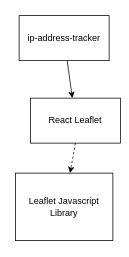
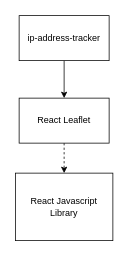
  <mxCell id="0" />
  <mxCell id="1" parent="0" />
  <mxCell id="2" value="" style="edgeStyle=none;html=1;" edge="1" parent="1" source="3" target="5"><mxGeometry relative="1" as="geometry" /></mxCell>
  <mxCell id="3" value="ip-address-tracker" style="rounded=0;whiteSpace=wrap;html=1;" vertex="1" parent="1"><mxGeometry x="25" y="20" width="120" height="60" as="geometry" /></mxCell>
  <mxCell id="4" style="edgeStyle=none;html=1;exitX=0.5;exitY=1;exitDx=0;exitDy=0;dashed=1;" edge="1" parent="1" source="5" target="6"><mxGeometry relative="1" as="geometry" /></mxCell>
- <mxCell id="5" value="React Leaflet" style="rounded=0;whiteSpace=wrap;html=1;" vertex="1" parent="1"><mxGeometry x="40" y="130" width="120" height="60" as="geometry" /></mxCell>
- <mxCell id="6" value="Leaflet Javascript Library" style="rounded=0;whiteSpace=wrap;html=1;" vertex="1" parent="1"><mxGeometry x="20" y="230" width="130" height="90" as="geometry" /></mxCell>
+ <mxCell id="5" value="React Leaflet" style="rounded=0;whiteSpace=wrap;html=1;" vertex="1" parent="1"><mxGeometry x="25" y="130" width="120" height="60" as="geometry" /></mxCell>
+ <mxCell id="6" value="React Javascript Library" style="rounded=0;whiteSpace=wrap;html=1;" vertex="1" parent="1"><mxGeometry x="20" y="230" width="130" height="90" as="geometry" /></mxCell>
